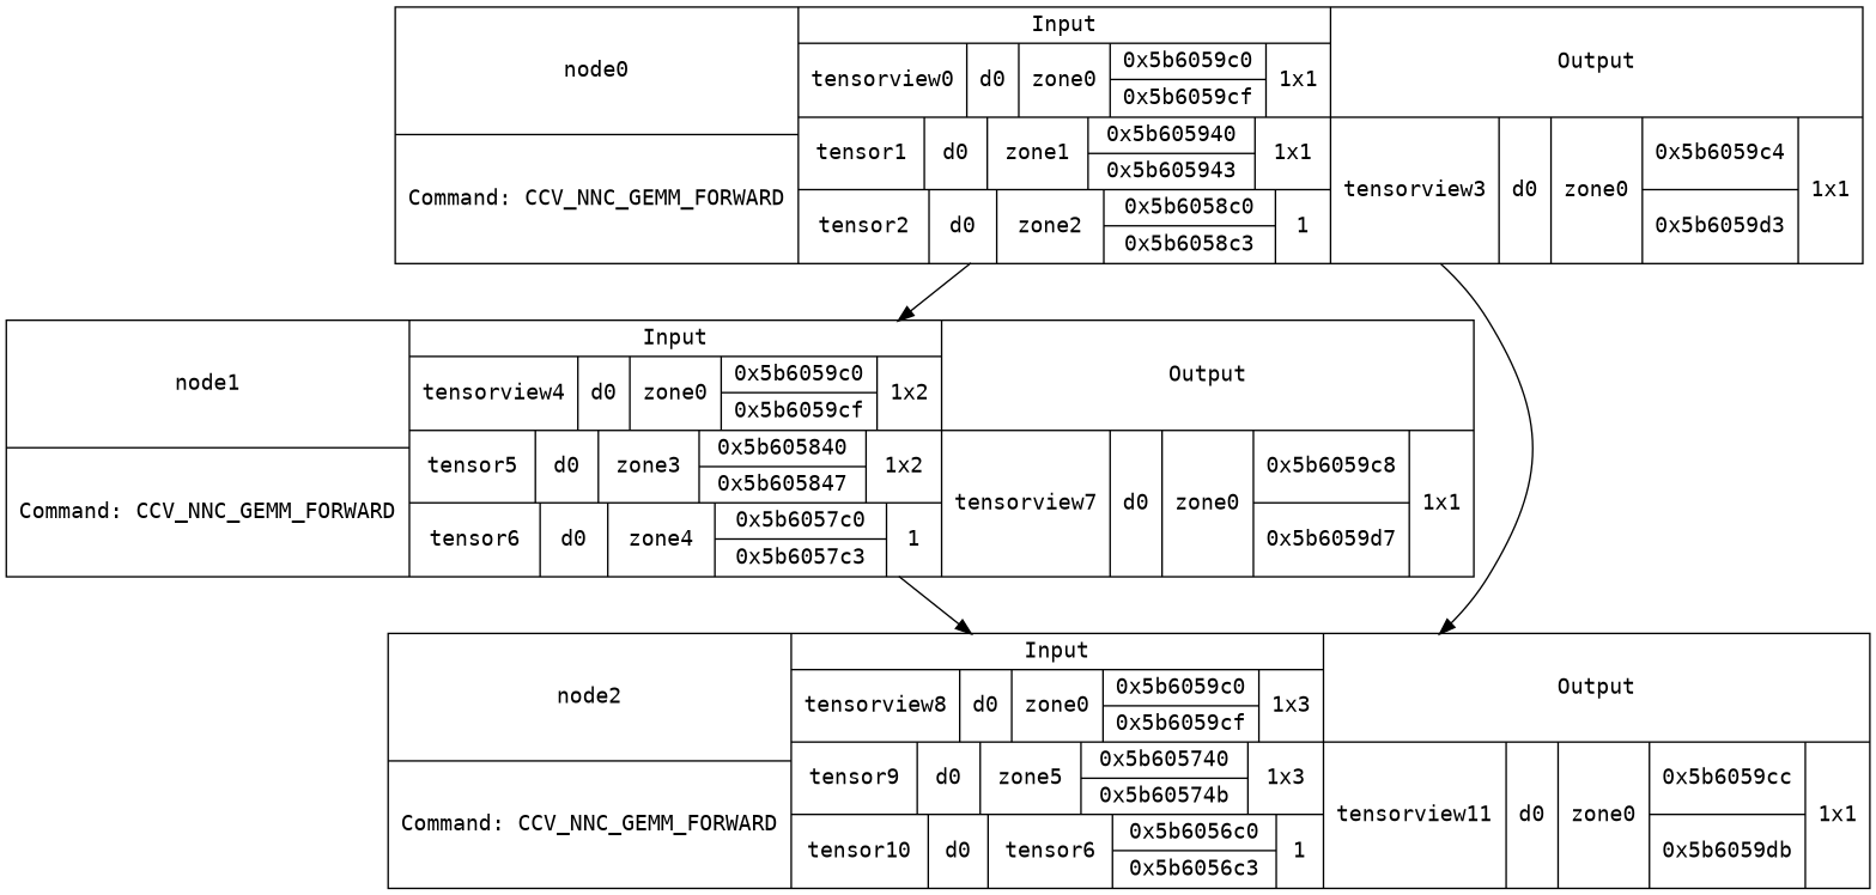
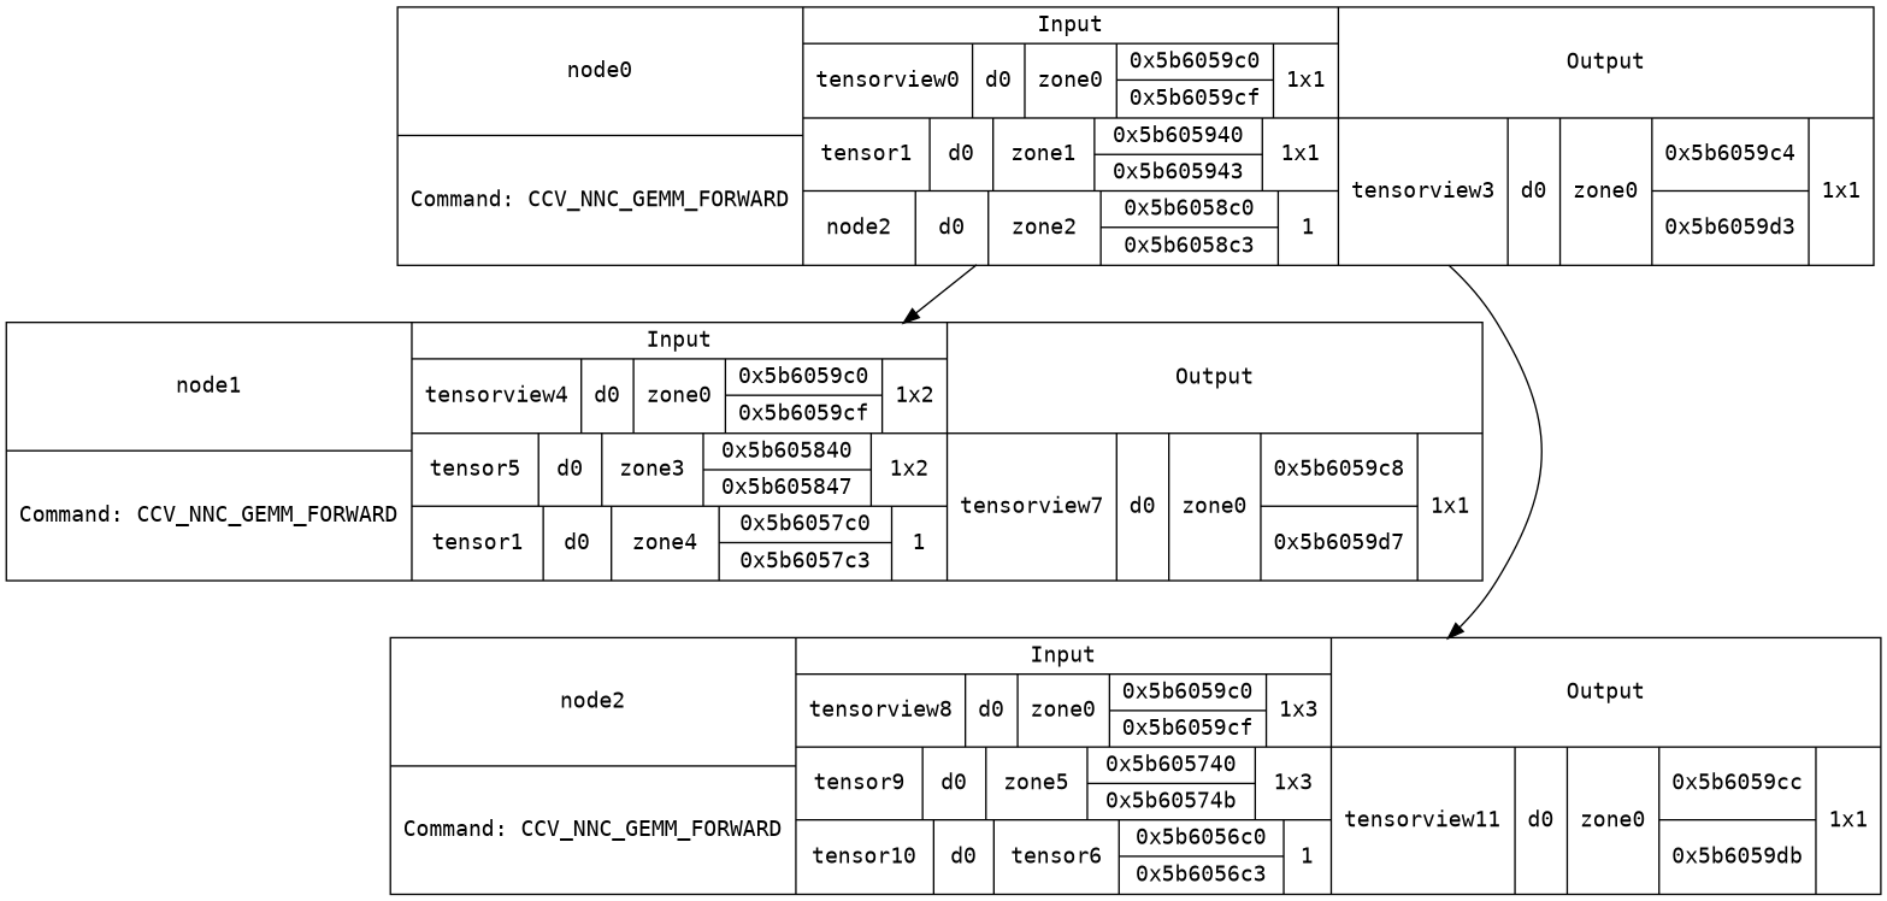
  digraph {
    compound=true
    fontname="DejaVu Sans Mono"
    node [fontname="DejaVu Sans Mono" shape=record]
    edge [fontname="DejaVu Sans Mono"]
-   n1 [label="{node0|Command: CCV_NNC_GEMM_FORWARD}|{Input|{tensorview0|d0|zone0|{0x5b6059c0|0x5b6059cf}|1x1}|{tensor1|d0|zone1|{0x5b605940|0x5b605943}|1x1}|{tensor2|d0|zone2|{0x5b6058c0|0x5b6058c3}|1}}|{Output|{tensorview3|d0|zone0|{0x5b6059c4|0x5b6059d3}|1x1}}"]
-   n2 [label="{node1|Command: CCV_NNC_GEMM_FORWARD}|{Input|{tensorview4|d0|zone0|{0x5b6059c0|0x5b6059cf}|1x2}|{tensor5|d0|zone3|{0x5b605840|0x5b605847}|1x2}|{tensor6|d0|zone4|{0x5b6057c0|0x5b6057c3}|1}}|{Output|{tensorview7|d0|zone0|{0x5b6059c8|0x5b6059d7}|1x1}}"]
+   n1 [label="{node0|Command: CCV_NNC_GEMM_FORWARD}|{Input|{tensorview0|d0|zone0|{0x5b6059c0|0x5b6059cf}|1x1}|{tensor1|d0|zone1|{0x5b605940|0x5b605943}|1x1}|{node2|d0|zone2|{0x5b6058c0|0x5b6058c3}|1}}|{Output|{tensorview3|d0|zone0|{0x5b6059c4|0x5b6059d3}|1x1}}"]
+   n2 [label="{node1|Command: CCV_NNC_GEMM_FORWARD}|{Input|{tensorview4|d0|zone0|{0x5b6059c0|0x5b6059cf}|1x2}|{tensor5|d0|zone3|{0x5b605840|0x5b605847}|1x2}|{tensor1|d0|zone4|{0x5b6057c0|0x5b6057c3}|1}}|{Output|{tensorview7|d0|zone0|{0x5b6059c8|0x5b6059d7}|1x1}}"]
    n3 [label="{node2|Command: CCV_NNC_GEMM_FORWARD}|{Input|{tensorview8|d0|zone0|{0x5b6059c0|0x5b6059cf}|1x3}|{tensor9|d0|zone5|{0x5b605740|0x5b60574b}|1x3}|{tensor10|d0|tensor6|{0x5b6056c0|0x5b6056c3}|1}}|{Output|{tensorview11|d0|zone0|{0x5b6059cc|0x5b6059db}|1x1}}"]
    n1 -> n2
    n1 -> n3
-   n2 -> n3
  }
